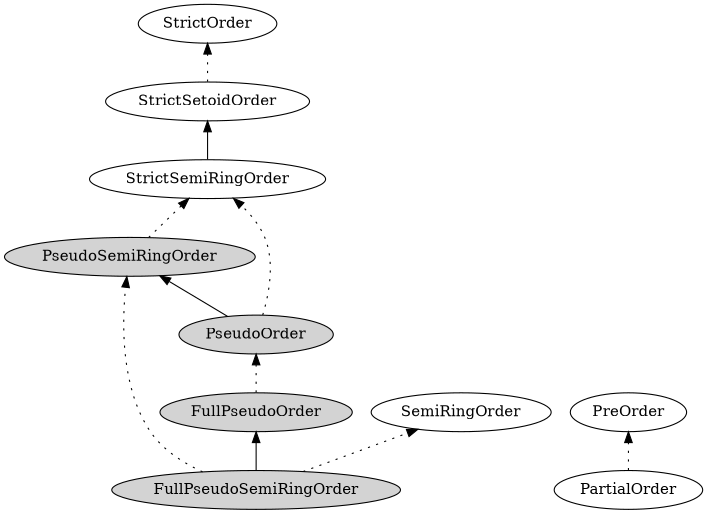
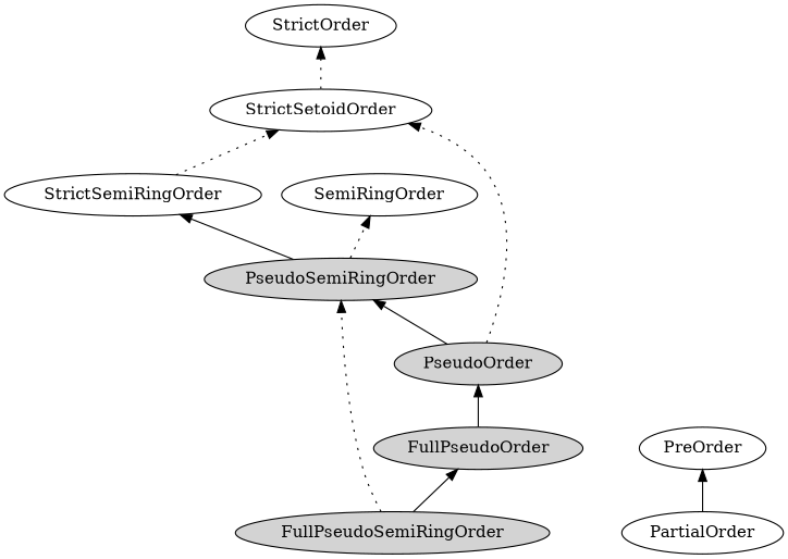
  digraph {
    rankdir=BT
    edge [style=dotted]
    StrictSetoidOrder
    StrictOrder
    PartialOrder
    PreOrder
    PseudoOrder [fillcolor=lightgrey style=filled]
    PseudoSemiRingOrder [fillcolor=lightgrey style=filled]
    FullPseudoOrder [fillcolor=lightgrey style=filled]
    StrictSemiRingOrder
    FullPseudoSemiRingOrder [fillcolor=lightgrey style=filled]
    SemiRingOrder
    StrictSetoidOrder -> StrictOrder
-   PartialOrder -> PreOrder
-   PseudoOrder -> StrictSemiRingOrder
+   PartialOrder -> PreOrder [style=""]
+   PseudoOrder -> StrictSetoidOrder
    PseudoOrder -> PseudoSemiRingOrder [style=""]
-   PseudoSemiRingOrder -> StrictSemiRingOrder
-   FullPseudoOrder -> PseudoOrder
-   StrictSemiRingOrder -> StrictSetoidOrder [style=""]
+   PseudoSemiRingOrder -> StrictSemiRingOrder [style=solid]
+   FullPseudoOrder -> PseudoOrder [style=""]
+   StrictSemiRingOrder -> StrictSetoidOrder
    FullPseudoSemiRingOrder -> PseudoSemiRingOrder
    FullPseudoSemiRingOrder -> FullPseudoOrder [style=solid]
-   FullPseudoSemiRingOrder -> SemiRingOrder
+   PseudoSemiRingOrder -> SemiRingOrder
  }
